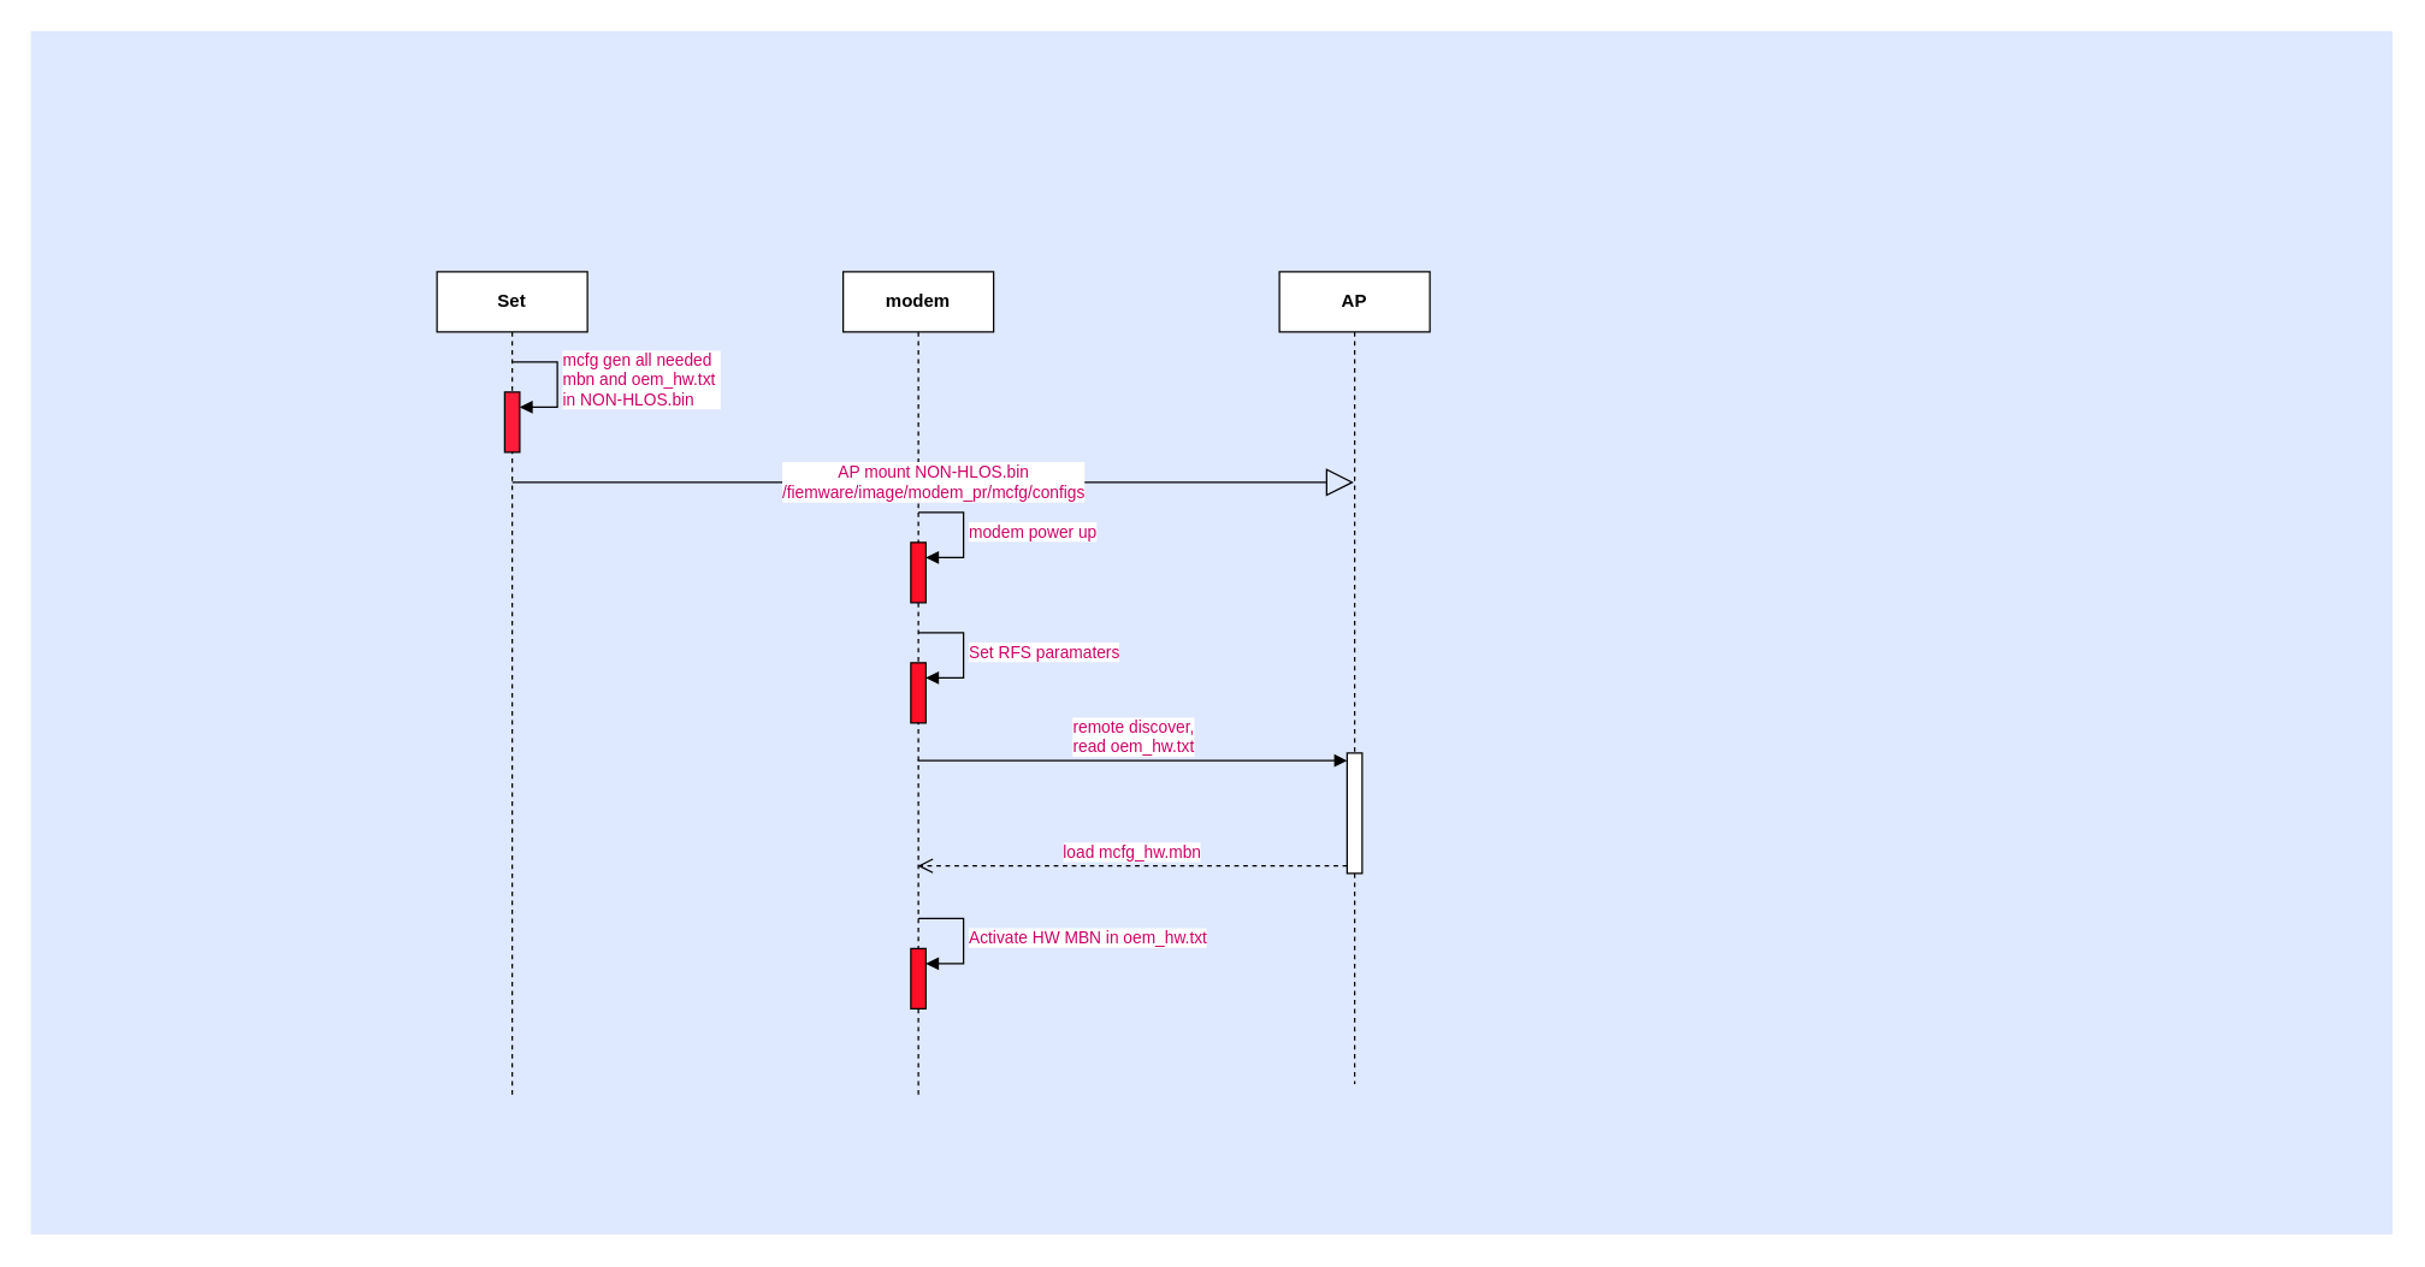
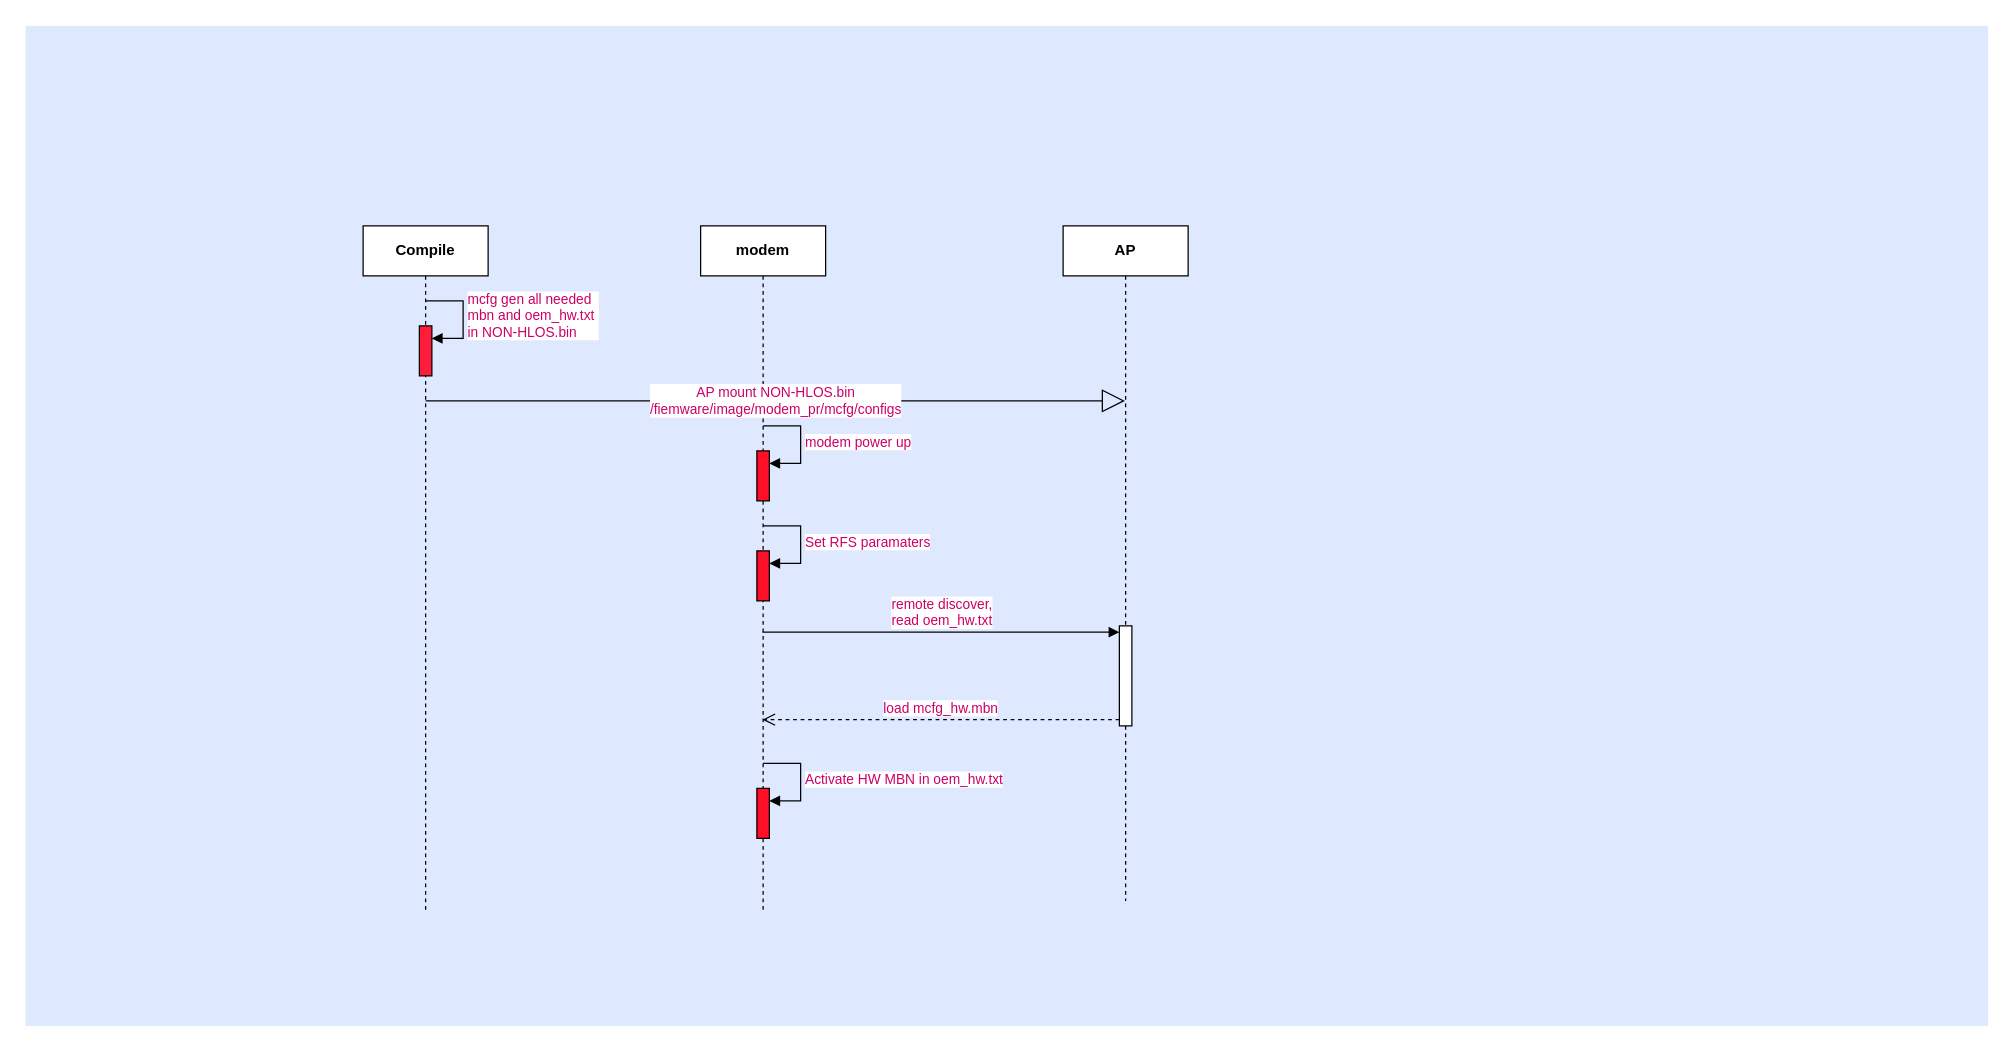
  <mxCell id="0" />
  <mxCell id="1" parent="0" />
  <mxCell id="2" value="" style="fillColor=#DEE8FF;strokeColor=none" parent="1" vertex="1"><mxGeometry x="20" y="20" width="1570" height="800" as="geometry" /></mxCell>
- <mxCell id="3" value="&lt;b&gt;Set&lt;/b&gt;" style="shape=umlLifeline;perimeter=lifelinePerimeter;whiteSpace=wrap;html=1;container=1;dropTarget=0;collapsible=0;recursiveResize=0;outlineConnect=0;portConstraint=eastwest;newEdgeStyle={&quot;curved&quot;:0,&quot;rounded&quot;:0};" vertex="1" parent="1"><mxGeometry x="290" y="180" width="100" height="550" as="geometry" /></mxCell>
+ <mxCell id="3" value="&lt;b&gt;Compile&lt;/b&gt;" style="shape=umlLifeline;perimeter=lifelinePerimeter;whiteSpace=wrap;html=1;container=1;dropTarget=0;collapsible=0;recursiveResize=0;outlineConnect=0;portConstraint=eastwest;newEdgeStyle={&quot;curved&quot;:0,&quot;rounded&quot;:0};" vertex="1" parent="1"><mxGeometry x="290" y="180" width="100" height="550" as="geometry" /></mxCell>
  <mxCell id="4" value="" style="html=1;points=[[0,0,0,0,5],[0,1,0,0,-5],[1,0,0,0,5],[1,1,0,0,-5]];perimeter=orthogonalPerimeter;outlineConnect=0;targetShapes=umlLifeline;portConstraint=eastwest;newEdgeStyle={&quot;curved&quot;:0,&quot;rounded&quot;:0};fillColor=#FF1C3A;" vertex="1" parent="3"><mxGeometry x="45" y="80" width="10" height="40" as="geometry" /></mxCell>
  <mxCell id="5" value="&lt;font color=&quot;#cc0066&quot;&gt;mcfg gen all needed&lt;/font&gt;&lt;div&gt;&lt;font color=&quot;#cc0066&quot;&gt;mbn and oem_hw.txt&amp;nbsp;&lt;/font&gt;&lt;/div&gt;&lt;div&gt;&lt;font color=&quot;#cc0066&quot;&gt;in NON-HLOS.bin&lt;/font&gt;&lt;/div&gt;" style="html=1;align=left;spacingLeft=2;endArrow=block;rounded=0;edgeStyle=orthogonalEdgeStyle;curved=0;rounded=0;" edge="1" target="4" parent="3"><mxGeometry x="-0.003" relative="1" as="geometry"><mxPoint x="50" y="60" as="sourcePoint" /><Array as="points"><mxPoint x="80" y="90" /></Array><mxPoint as="offset" /></mxGeometry></mxCell>
  <mxCell id="6" value="&lt;b&gt;modem&lt;/b&gt;" style="shape=umlLifeline;perimeter=lifelinePerimeter;whiteSpace=wrap;html=1;container=1;dropTarget=0;collapsible=0;recursiveResize=0;outlineConnect=0;portConstraint=eastwest;newEdgeStyle={&quot;curved&quot;:0,&quot;rounded&quot;:0};" vertex="1" parent="1"><mxGeometry x="560" y="180" width="100" height="550" as="geometry" /></mxCell>
  <mxCell id="7" value="" style="html=1;points=[[0,0,0,0,5],[0,1,0,0,-5],[1,0,0,0,5],[1,1,0,0,-5]];perimeter=orthogonalPerimeter;outlineConnect=0;targetShapes=umlLifeline;portConstraint=eastwest;newEdgeStyle={&quot;curved&quot;:0,&quot;rounded&quot;:0};fillColor=#FF0F27;" vertex="1" parent="6"><mxGeometry x="45" y="180" width="10" height="40" as="geometry" /></mxCell>
  <mxCell id="8" value="&lt;font color=&quot;#cc0066&quot;&gt;modem power up&lt;/font&gt;" style="html=1;align=left;spacingLeft=2;endArrow=block;rounded=0;edgeStyle=orthogonalEdgeStyle;curved=0;rounded=0;" edge="1" target="7" parent="6"><mxGeometry relative="1" as="geometry"><mxPoint x="50" y="160" as="sourcePoint" /><Array as="points"><mxPoint x="80" y="190" /></Array></mxGeometry></mxCell>
  <mxCell id="9" value="" style="html=1;points=[[0,0,0,0,5],[0,1,0,0,-5],[1,0,0,0,5],[1,1,0,0,-5]];perimeter=orthogonalPerimeter;outlineConnect=0;targetShapes=umlLifeline;portConstraint=eastwest;newEdgeStyle={&quot;curved&quot;:0,&quot;rounded&quot;:0};fillColor=#FF0F27;" vertex="1" parent="6"><mxGeometry x="45" y="260" width="10" height="40" as="geometry" /></mxCell>
  <mxCell id="10" value="&lt;font color=&quot;#cc0066&quot;&gt;Set RFS paramaters&lt;/font&gt;" style="html=1;align=left;spacingLeft=2;endArrow=block;rounded=0;edgeStyle=orthogonalEdgeStyle;curved=0;rounded=0;" edge="1" target="9" parent="6"><mxGeometry relative="1" as="geometry"><mxPoint x="50" y="240" as="sourcePoint" /><Array as="points"><mxPoint x="80" y="270" /></Array></mxGeometry></mxCell>
  <mxCell id="11" value="" style="html=1;points=[[0,0,0,0,5],[0,1,0,0,-5],[1,0,0,0,5],[1,1,0,0,-5]];perimeter=orthogonalPerimeter;outlineConnect=0;targetShapes=umlLifeline;portConstraint=eastwest;newEdgeStyle={&quot;curved&quot;:0,&quot;rounded&quot;:0};fillColor=#FF0F27;" vertex="1" parent="6"><mxGeometry x="45" y="450" width="10" height="40" as="geometry" /></mxCell>
  <mxCell id="12" value="&lt;font color=&quot;#cc0066&quot;&gt;Activate HW MBN in oem_hw.txt&lt;/font&gt;" style="html=1;align=left;spacingLeft=2;endArrow=block;rounded=0;edgeStyle=orthogonalEdgeStyle;curved=0;rounded=0;" edge="1" target="11" parent="6"><mxGeometry relative="1" as="geometry"><mxPoint x="50" y="430" as="sourcePoint" /><Array as="points"><mxPoint x="80" y="460" /></Array></mxGeometry></mxCell>
  <mxCell id="13" value="&lt;b&gt;AP&lt;/b&gt;" style="shape=umlLifeline;perimeter=lifelinePerimeter;whiteSpace=wrap;html=1;container=1;dropTarget=0;collapsible=0;recursiveResize=0;outlineConnect=0;portConstraint=eastwest;newEdgeStyle={&quot;curved&quot;:0,&quot;rounded&quot;:0};" vertex="1" parent="1"><mxGeometry x="850" y="180" width="100" height="540" as="geometry" /></mxCell>
  <mxCell id="14" value="" style="html=1;points=[[0,0,0,0,5],[0,1,0,0,-5],[1,0,0,0,5],[1,1,0,0,-5]];perimeter=orthogonalPerimeter;outlineConnect=0;targetShapes=umlLifeline;portConstraint=eastwest;newEdgeStyle={&quot;curved&quot;:0,&quot;rounded&quot;:0};" vertex="1" parent="13"><mxGeometry x="45" y="320" width="10" height="80" as="geometry" /></mxCell>
  <mxCell id="15" value="&lt;font color=&quot;#cc0066&quot;&gt;AP mount NON-HLOS.bin&lt;/font&gt;&lt;div&gt;&lt;font color=&quot;#cc0066&quot;&gt;/fiemware/image/modem_pr/mcfg/configs&lt;/font&gt;&lt;/div&gt;" style="endArrow=block;endSize=16;endFill=0;html=1;rounded=0;" edge="1" parent="1"><mxGeometry width="160" relative="1" as="geometry"><mxPoint x="340" y="320" as="sourcePoint" /><mxPoint x="899.5" y="320" as="targetPoint" /></mxGeometry></mxCell>
  <mxCell id="16" value="&lt;font color=&quot;#cc0066&quot;&gt;remote discover,&lt;/font&gt;&lt;div&gt;&lt;font color=&quot;#cc0066&quot;&gt;read oem_hw.txt&lt;/font&gt;&lt;/div&gt;" style="html=1;verticalAlign=bottom;endArrow=block;curved=0;rounded=0;entryX=0;entryY=0;entryDx=0;entryDy=5;" edge="1" target="14" parent="1" source="6"><mxGeometry relative="1" as="geometry"><mxPoint x="825" y="505" as="sourcePoint" /></mxGeometry></mxCell>
  <mxCell id="17" value="&lt;font color=&quot;#cc0066&quot;&gt;load mcfg_hw.mbn&lt;/font&gt;" style="html=1;verticalAlign=bottom;endArrow=open;dashed=1;endSize=8;curved=0;rounded=0;exitX=0;exitY=1;exitDx=0;exitDy=-5;" edge="1" source="14" parent="1" target="6"><mxGeometry relative="1" as="geometry"><mxPoint x="825" y="575" as="targetPoint" /></mxGeometry></mxCell>
